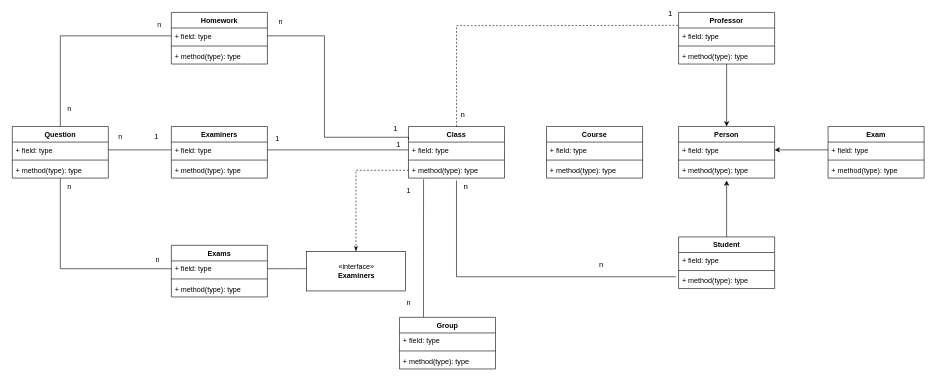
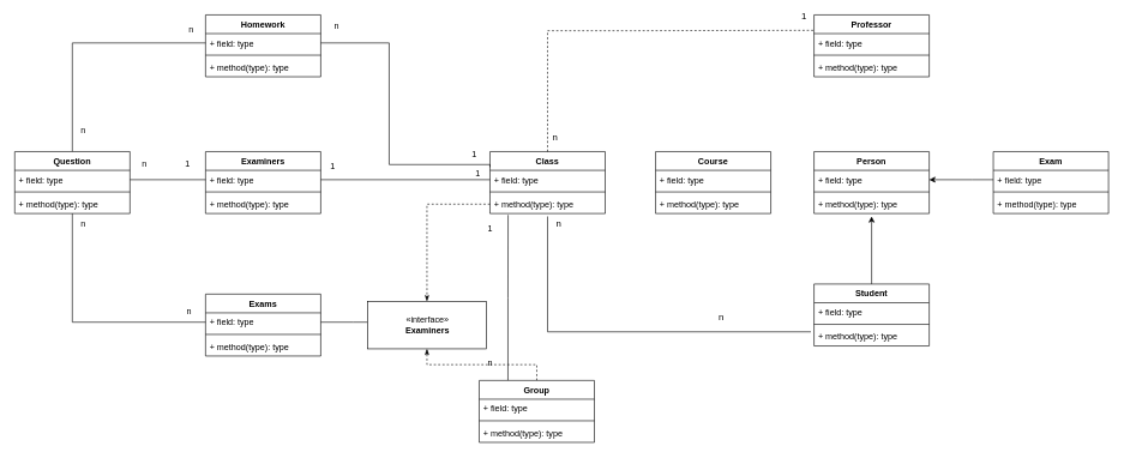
  <mxCell id="0" />
  <mxCell id="1" parent="0" />
  <mxCell id="2" value="Person" style="swimlane;fontStyle=1;align=center;verticalAlign=top;childLayout=stackLayout;horizontal=1;startSize=26;horizontalStack=0;resizeParent=1;resizeParentMax=0;resizeLast=0;collapsible=1;marginBottom=0;" parent="1" vertex="1"><mxGeometry x="1130" y="210" width="160" height="86" as="geometry" /></mxCell>
  <mxCell id="3" value="+ field: type" style="text;strokeColor=none;fillColor=none;align=left;verticalAlign=top;spacingLeft=4;spacingRight=4;overflow=hidden;rotatable=0;points=[[0,0.5],[1,0.5]];portConstraint=eastwest;" parent="2" vertex="1"><mxGeometry y="26" width="160" height="26" as="geometry" /></mxCell>
  <mxCell id="4" value="" style="line;strokeWidth=1;fillColor=none;align=left;verticalAlign=middle;spacingTop=-1;spacingLeft=3;spacingRight=3;rotatable=0;labelPosition=right;points=[];portConstraint=eastwest;" parent="2" vertex="1"><mxGeometry y="52" width="160" height="8" as="geometry" /></mxCell>
  <mxCell id="5" value="+ method(type): type" style="text;strokeColor=none;fillColor=none;align=left;verticalAlign=top;spacingLeft=4;spacingRight=4;overflow=hidden;rotatable=0;points=[[0,0.5],[1,0.5]];portConstraint=eastwest;" parent="2" vertex="1"><mxGeometry y="60" width="160" height="26" as="geometry" /></mxCell>
- <mxCell id="6" style="edgeStyle=orthogonalEdgeStyle;rounded=0;orthogonalLoop=1;jettySize=auto;html=1;entryX=0.5;entryY=0;entryDx=0;entryDy=0;" parent="1" source="7" target="2" edge="1"><mxGeometry relative="1" as="geometry" /></mxCell>
  <mxCell id="7" value="Professor" style="swimlane;fontStyle=1;align=center;verticalAlign=top;childLayout=stackLayout;horizontal=1;startSize=26;horizontalStack=0;resizeParent=1;resizeParentMax=0;resizeLast=0;collapsible=1;marginBottom=0;" parent="1" vertex="1"><mxGeometry x="1130" y="20" width="160" height="86" as="geometry" /></mxCell>
  <mxCell id="8" value="+ field: type" style="text;strokeColor=none;fillColor=none;align=left;verticalAlign=top;spacingLeft=4;spacingRight=4;overflow=hidden;rotatable=0;points=[[0,0.5],[1,0.5]];portConstraint=eastwest;" parent="7" vertex="1"><mxGeometry y="26" width="160" height="26" as="geometry" /></mxCell>
  <mxCell id="9" value="" style="line;strokeWidth=1;fillColor=none;align=left;verticalAlign=middle;spacingTop=-1;spacingLeft=3;spacingRight=3;rotatable=0;labelPosition=right;points=[];portConstraint=eastwest;" parent="7" vertex="1"><mxGeometry y="52" width="160" height="8" as="geometry" /></mxCell>
  <mxCell id="10" value="+ method(type): type" style="text;strokeColor=none;fillColor=none;align=left;verticalAlign=top;spacingLeft=4;spacingRight=4;overflow=hidden;rotatable=0;points=[[0,0.5],[1,0.5]];portConstraint=eastwest;" parent="7" vertex="1"><mxGeometry y="60" width="160" height="26" as="geometry" /></mxCell>
  <mxCell id="11" style="edgeStyle=orthogonalEdgeStyle;rounded=0;orthogonalLoop=1;jettySize=auto;html=1;" parent="1" source="12" edge="1"><mxGeometry relative="1" as="geometry"><mxPoint x="1210" y="300" as="targetPoint" /></mxGeometry></mxCell>
  <mxCell id="12" value="Student" style="swimlane;fontStyle=1;align=center;verticalAlign=top;childLayout=stackLayout;horizontal=1;startSize=26;horizontalStack=0;resizeParent=1;resizeParentMax=0;resizeLast=0;collapsible=1;marginBottom=0;" parent="1" vertex="1"><mxGeometry x="1130" y="394" width="160" height="86" as="geometry" /></mxCell>
  <mxCell id="13" value="+ field: type" style="text;strokeColor=none;fillColor=none;align=left;verticalAlign=top;spacingLeft=4;spacingRight=4;overflow=hidden;rotatable=0;points=[[0,0.5],[1,0.5]];portConstraint=eastwest;" parent="12" vertex="1"><mxGeometry y="26" width="160" height="26" as="geometry" /></mxCell>
  <mxCell id="14" value="" style="line;strokeWidth=1;fillColor=none;align=left;verticalAlign=middle;spacingTop=-1;spacingLeft=3;spacingRight=3;rotatable=0;labelPosition=right;points=[];portConstraint=eastwest;" parent="12" vertex="1"><mxGeometry y="52" width="160" height="8" as="geometry" /></mxCell>
  <mxCell id="15" value="+ method(type): type" style="text;strokeColor=none;fillColor=none;align=left;verticalAlign=top;spacingLeft=4;spacingRight=4;overflow=hidden;rotatable=0;points=[[0,0.5],[1,0.5]];portConstraint=eastwest;" parent="12" vertex="1"><mxGeometry y="60" width="160" height="26" as="geometry" /></mxCell>
  <mxCell id="16" value="Class" style="swimlane;fontStyle=1;align=center;verticalAlign=top;childLayout=stackLayout;horizontal=1;startSize=26;horizontalStack=0;resizeParent=1;resizeParentMax=0;resizeLast=0;collapsible=1;marginBottom=0;" parent="1" vertex="1"><mxGeometry x="680" y="210" width="160" height="86" as="geometry" /></mxCell>
  <mxCell id="17" value="+ field: type" style="text;strokeColor=none;fillColor=none;align=left;verticalAlign=top;spacingLeft=4;spacingRight=4;overflow=hidden;rotatable=0;points=[[0,0.5],[1,0.5]];portConstraint=eastwest;" parent="16" vertex="1"><mxGeometry y="26" width="160" height="26" as="geometry" /></mxCell>
  <mxCell id="18" value="" style="line;strokeWidth=1;fillColor=none;align=left;verticalAlign=middle;spacingTop=-1;spacingLeft=3;spacingRight=3;rotatable=0;labelPosition=right;points=[];portConstraint=eastwest;" parent="16" vertex="1"><mxGeometry y="52" width="160" height="8" as="geometry" /></mxCell>
  <mxCell id="19" value="+ method(type): type" style="text;strokeColor=none;fillColor=none;align=left;verticalAlign=top;spacingLeft=4;spacingRight=4;overflow=hidden;rotatable=0;points=[[0,0.5],[1,0.5]];portConstraint=eastwest;" parent="16" vertex="1"><mxGeometry y="60" width="160" height="26" as="geometry" /></mxCell>
  <mxCell id="20" value="" style="endArrow=none;html=1;edgeStyle=orthogonalEdgeStyle;rounded=0;entryX=0;entryY=0.25;entryDx=0;entryDy=0;exitX=0.5;exitY=0;exitDx=0;exitDy=0;dashed=1;" parent="1" source="16" target="7" edge="1"><mxGeometry relative="1" as="geometry"><mxPoint x="875" y="62.5" as="sourcePoint" /><mxPoint x="1035" y="62.5" as="targetPoint" /><Array as="points"><mxPoint x="875" y="42" /><mxPoint x="1003" y="42" /></Array></mxGeometry></mxCell>
  <mxCell id="21" value="&lt;font style=&quot;font-size: 13px;&quot;&gt;n&lt;/font&gt;" style="edgeLabel;resizable=0;html=1;align=left;verticalAlign=bottom;" parent="20" connectable="0" vertex="1"><mxGeometry x="-1" relative="1" as="geometry"><mxPoint x="5" y="-10" as="offset" /></mxGeometry></mxCell>
  <mxCell id="22" value="&lt;font style=&quot;font-size: 13px;&quot;&gt;1&lt;/font&gt;" style="edgeLabel;resizable=0;html=1;align=right;verticalAlign=bottom;" parent="20" connectable="0" vertex="1"><mxGeometry x="1" relative="1" as="geometry"><mxPoint x="-10" y="-11" as="offset" /></mxGeometry></mxCell>
  <mxCell id="23" value="" style="endArrow=none;html=1;edgeStyle=orthogonalEdgeStyle;rounded=0;fontSize=13;entryX=-0.027;entryY=0.246;entryDx=0;entryDy=0;entryPerimeter=0;" parent="1" target="15" edge="1"><mxGeometry relative="1" as="geometry"><mxPoint x="760" y="300" as="sourcePoint" /><mxPoint x="1060" y="460" as="targetPoint" /><Array as="points"><mxPoint x="760" y="300" /><mxPoint x="760" y="460" /></Array></mxGeometry></mxCell>
  <mxCell id="24" value="n" style="edgeLabel;resizable=0;html=1;align=left;verticalAlign=bottom;fontSize=13;" parent="23" connectable="0" vertex="1"><mxGeometry x="-1" relative="1" as="geometry"><mxPoint x="10" y="20" as="offset" /></mxGeometry></mxCell>
  <mxCell id="25" value="n" style="edgeLabel;resizable=0;html=1;align=right;verticalAlign=bottom;fontSize=13;" parent="23" connectable="0" vertex="1"><mxGeometry x="1" relative="1" as="geometry"><mxPoint x="-121" y="-10" as="offset" /></mxGeometry></mxCell>
  <mxCell id="26" value="Exams" style="swimlane;fontStyle=1;align=center;verticalAlign=top;childLayout=stackLayout;horizontal=1;startSize=26;horizontalStack=0;resizeParent=1;resizeParentMax=0;resizeLast=0;collapsible=1;marginBottom=0;fontSize=12;" parent="1" vertex="1"><mxGeometry x="285" y="408" width="160" height="86" as="geometry" /></mxCell>
  <mxCell id="27" value="+ field: type" style="text;strokeColor=none;fillColor=none;align=left;verticalAlign=top;spacingLeft=4;spacingRight=4;overflow=hidden;rotatable=0;points=[[0,0.5],[1,0.5]];portConstraint=eastwest;fontSize=12;" parent="26" vertex="1"><mxGeometry y="26" width="160" height="26" as="geometry" /></mxCell>
  <mxCell id="28" value="" style="line;strokeWidth=1;fillColor=none;align=left;verticalAlign=middle;spacingTop=-1;spacingLeft=3;spacingRight=3;rotatable=0;labelPosition=right;points=[];portConstraint=eastwest;fontSize=17;" parent="26" vertex="1"><mxGeometry y="52" width="160" height="8" as="geometry" /></mxCell>
  <mxCell id="29" value="+ method(type): type" style="text;strokeColor=none;fillColor=none;align=left;verticalAlign=top;spacingLeft=4;spacingRight=4;overflow=hidden;rotatable=0;points=[[0,0.5],[1,0.5]];portConstraint=eastwest;fontSize=12;" parent="26" vertex="1"><mxGeometry y="60" width="160" height="26" as="geometry" /></mxCell>
  <mxCell id="30" value="Homework" style="swimlane;fontStyle=1;align=center;verticalAlign=top;childLayout=stackLayout;horizontal=1;startSize=26;horizontalStack=0;resizeParent=1;resizeParentMax=0;resizeLast=0;collapsible=1;marginBottom=0;fontSize=12;" parent="1" vertex="1"><mxGeometry x="285" y="20" width="160" height="86" as="geometry" /></mxCell>
  <mxCell id="31" value="+ field: type" style="text;strokeColor=none;fillColor=none;align=left;verticalAlign=top;spacingLeft=4;spacingRight=4;overflow=hidden;rotatable=0;points=[[0,0.5],[1,0.5]];portConstraint=eastwest;fontSize=12;" parent="30" vertex="1"><mxGeometry y="26" width="160" height="26" as="geometry" /></mxCell>
  <mxCell id="32" value="" style="line;strokeWidth=1;fillColor=none;align=left;verticalAlign=middle;spacingTop=-1;spacingLeft=3;spacingRight=3;rotatable=0;labelPosition=right;points=[];portConstraint=eastwest;fontSize=17;" parent="30" vertex="1"><mxGeometry y="52" width="160" height="8" as="geometry" /></mxCell>
  <mxCell id="33" value="+ method(type): type" style="text;strokeColor=none;fillColor=none;align=left;verticalAlign=top;spacingLeft=4;spacingRight=4;overflow=hidden;rotatable=0;points=[[0,0.5],[1,0.5]];portConstraint=eastwest;fontSize=12;" parent="30" vertex="1"><mxGeometry y="60" width="160" height="26" as="geometry" /></mxCell>
  <mxCell id="34" value="Examiners" style="swimlane;fontStyle=1;align=center;verticalAlign=top;childLayout=stackLayout;horizontal=1;startSize=26;horizontalStack=0;resizeParent=1;resizeParentMax=0;resizeLast=0;collapsible=1;marginBottom=0;fontSize=12;" parent="1" vertex="1"><mxGeometry x="285" y="210" width="160" height="86" as="geometry" /></mxCell>
  <mxCell id="35" value="+ field: type" style="text;strokeColor=none;fillColor=none;align=left;verticalAlign=top;spacingLeft=4;spacingRight=4;overflow=hidden;rotatable=0;points=[[0,0.5],[1,0.5]];portConstraint=eastwest;fontSize=12;" parent="34" vertex="1"><mxGeometry y="26" width="160" height="26" as="geometry" /></mxCell>
  <mxCell id="36" value="" style="line;strokeWidth=1;fillColor=none;align=left;verticalAlign=middle;spacingTop=-1;spacingLeft=3;spacingRight=3;rotatable=0;labelPosition=right;points=[];portConstraint=eastwest;fontSize=12;" parent="34" vertex="1"><mxGeometry y="52" width="160" height="8" as="geometry" /></mxCell>
  <mxCell id="37" value="+ method(type): type" style="text;strokeColor=none;fillColor=none;align=left;verticalAlign=top;spacingLeft=4;spacingRight=4;overflow=hidden;rotatable=0;points=[[0,0.5],[1,0.5]];portConstraint=eastwest;fontSize=12;" parent="34" vertex="1"><mxGeometry y="60" width="160" height="26" as="geometry" /></mxCell>
  <mxCell id="38" value="" style="endArrow=none;html=1;edgeStyle=orthogonalEdgeStyle;rounded=0;fontSize=12;exitX=1;exitY=0.5;exitDx=0;exitDy=0;entryX=0;entryY=0.5;entryDx=0;entryDy=0;" parent="1" source="35" target="17" edge="1"><mxGeometry relative="1" as="geometry"><mxPoint x="475" y="252.5" as="sourcePoint" /><mxPoint x="635" y="252.5" as="targetPoint" /></mxGeometry></mxCell>
  <mxCell id="39" value="&amp;nbsp; 1" style="edgeLabel;resizable=0;html=1;align=left;verticalAlign=bottom;fontSize=12;" parent="38" connectable="0" vertex="1"><mxGeometry x="-1" relative="1" as="geometry"><mxPoint x="5" y="-11" as="offset" /></mxGeometry></mxCell>
  <mxCell id="40" value="1&amp;nbsp;" style="edgeLabel;resizable=0;html=1;align=right;verticalAlign=bottom;fontSize=12;" parent="38" connectable="0" vertex="1"><mxGeometry x="1" relative="1" as="geometry"><mxPoint x="-10" as="offset" /></mxGeometry></mxCell>
  <mxCell id="41" style="edgeStyle=orthogonalEdgeStyle;rounded=0;orthogonalLoop=1;jettySize=auto;html=1;entryX=1;entryY=0.5;entryDx=0;entryDy=0;" parent="1" source="42" target="3" edge="1"><mxGeometry relative="1" as="geometry"><Array as="points"><mxPoint x="1350" y="249" /><mxPoint x="1350" y="249" /></Array></mxGeometry></mxCell>
  <mxCell id="42" value="Exam" style="swimlane;fontStyle=1;align=center;verticalAlign=top;childLayout=stackLayout;horizontal=1;startSize=26;horizontalStack=0;resizeParent=1;resizeParentMax=0;resizeLast=0;collapsible=1;marginBottom=0;" parent="1" vertex="1"><mxGeometry x="1379" y="210" width="160" height="86" as="geometry" /></mxCell>
  <mxCell id="43" value="+ field: type" style="text;strokeColor=none;fillColor=none;align=left;verticalAlign=top;spacingLeft=4;spacingRight=4;overflow=hidden;rotatable=0;points=[[0,0.5],[1,0.5]];portConstraint=eastwest;" parent="42" vertex="1"><mxGeometry y="26" width="160" height="26" as="geometry" /></mxCell>
  <mxCell id="44" value="" style="line;strokeWidth=1;fillColor=none;align=left;verticalAlign=middle;spacingTop=-1;spacingLeft=3;spacingRight=3;rotatable=0;labelPosition=right;points=[];portConstraint=eastwest;" parent="42" vertex="1"><mxGeometry y="52" width="160" height="8" as="geometry" /></mxCell>
  <mxCell id="45" value="+ method(type): type" style="text;strokeColor=none;fillColor=none;align=left;verticalAlign=top;spacingLeft=4;spacingRight=4;overflow=hidden;rotatable=0;points=[[0,0.5],[1,0.5]];portConstraint=eastwest;" parent="42" vertex="1"><mxGeometry y="60" width="160" height="26" as="geometry" /></mxCell>
  <mxCell id="46" value="Course" style="swimlane;fontStyle=1;align=center;verticalAlign=top;childLayout=stackLayout;horizontal=1;startSize=26;horizontalStack=0;resizeParent=1;resizeParentMax=0;resizeLast=0;collapsible=1;marginBottom=0;" parent="1" vertex="1"><mxGeometry x="910" y="210" width="160" height="86" as="geometry" /></mxCell>
  <mxCell id="47" value="+ field: type" style="text;strokeColor=none;fillColor=none;align=left;verticalAlign=top;spacingLeft=4;spacingRight=4;overflow=hidden;rotatable=0;points=[[0,0.5],[1,0.5]];portConstraint=eastwest;" parent="46" vertex="1"><mxGeometry y="26" width="160" height="26" as="geometry" /></mxCell>
  <mxCell id="48" value="" style="line;strokeWidth=1;fillColor=none;align=left;verticalAlign=middle;spacingTop=-1;spacingLeft=3;spacingRight=3;rotatable=0;labelPosition=right;points=[];portConstraint=eastwest;" parent="46" vertex="1"><mxGeometry y="52" width="160" height="8" as="geometry" /></mxCell>
  <mxCell id="49" value="+ method(type): type" style="text;strokeColor=none;fillColor=none;align=left;verticalAlign=top;spacingLeft=4;spacingRight=4;overflow=hidden;rotatable=0;points=[[0,0.5],[1,0.5]];portConstraint=eastwest;" parent="46" vertex="1"><mxGeometry y="60" width="160" height="26" as="geometry" /></mxCell>
  <mxCell id="50" style="edgeStyle=orthogonalEdgeStyle;rounded=0;orthogonalLoop=1;jettySize=auto;html=1;exitX=0.5;exitY=0;exitDx=0;exitDy=0;entryX=0;entryY=0.5;entryDx=0;entryDy=0;endArrow=none;endFill=0;" parent="1" source="52" target="31" edge="1"><mxGeometry relative="1" as="geometry" /></mxCell>
  <mxCell id="51" style="edgeStyle=orthogonalEdgeStyle;rounded=0;orthogonalLoop=1;jettySize=auto;html=1;endArrow=none;endFill=0;" parent="1" source="52" target="27" edge="1"><mxGeometry relative="1" as="geometry" /></mxCell>
  <mxCell id="52" value="Question" style="swimlane;fontStyle=1;align=center;verticalAlign=top;childLayout=stackLayout;horizontal=1;startSize=26;horizontalStack=0;resizeParent=1;resizeParentMax=0;resizeLast=0;collapsible=1;marginBottom=0;" parent="1" vertex="1"><mxGeometry x="20" y="210" width="160" height="86" as="geometry" /></mxCell>
  <mxCell id="53" value="+ field: type" style="text;strokeColor=none;fillColor=none;align=left;verticalAlign=top;spacingLeft=4;spacingRight=4;overflow=hidden;rotatable=0;points=[[0,0.5],[1,0.5]];portConstraint=eastwest;" parent="52" vertex="1"><mxGeometry y="26" width="160" height="26" as="geometry" /></mxCell>
  <mxCell id="54" value="" style="line;strokeWidth=1;fillColor=none;align=left;verticalAlign=middle;spacingTop=-1;spacingLeft=3;spacingRight=3;rotatable=0;labelPosition=right;points=[];portConstraint=eastwest;" parent="52" vertex="1"><mxGeometry y="52" width="160" height="8" as="geometry" /></mxCell>
  <mxCell id="55" value="+ method(type): type" style="text;strokeColor=none;fillColor=none;align=left;verticalAlign=top;spacingLeft=4;spacingRight=4;overflow=hidden;rotatable=0;points=[[0,0.5],[1,0.5]];portConstraint=eastwest;" parent="52" vertex="1"><mxGeometry y="60" width="160" height="26" as="geometry" /></mxCell>
  <mxCell id="56" style="edgeStyle=orthogonalEdgeStyle;rounded=0;orthogonalLoop=1;jettySize=auto;html=1;exitX=1;exitY=0.5;exitDx=0;exitDy=0;entryX=0;entryY=0.5;entryDx=0;entryDy=0;endArrow=none;endFill=0;" parent="1" source="53" target="35" edge="1"><mxGeometry relative="1" as="geometry" /></mxCell>
  <mxCell id="57" value="&amp;nbsp; &amp;nbsp;n" style="edgeLabel;resizable=0;html=1;align=left;verticalAlign=bottom;fontSize=12;" parent="1" connectable="0" vertex="1"><mxGeometry x="260" y="426" as="geometry"><mxPoint x="-13" y="14" as="offset" /></mxGeometry></mxCell>
  <mxCell id="58" value="&amp;nbsp; &amp;nbsp;n" style="edgeLabel;resizable=0;html=1;align=left;verticalAlign=bottom;fontSize=12;" parent="1" connectable="0" vertex="1"><mxGeometry x="250" y="48" as="geometry" /></mxCell>
  <mxCell id="59" value="&amp;nbsp; &amp;nbsp;n" style="edgeLabel;resizable=0;html=1;align=left;verticalAlign=bottom;fontSize=12;" parent="1" connectable="0" vertex="1"><mxGeometry x="100" y="188" as="geometry" /></mxCell>
  <mxCell id="60" value="&amp;nbsp; &amp;nbsp;n" style="edgeLabel;resizable=0;html=1;align=left;verticalAlign=bottom;fontSize=12;" parent="1" connectable="0" vertex="1"><mxGeometry x="100" y="318" as="geometry" /></mxCell>
  <mxCell id="61" value="1" style="text;html=1;resizable=0;autosize=1;align=center;verticalAlign=middle;points=[];fillColor=none;strokeColor=none;rounded=0;" parent="1" vertex="1"><mxGeometry x="250" y="218" width="20" height="20" as="geometry" /></mxCell>
  <mxCell id="62" value="n" style="text;html=1;resizable=0;autosize=1;align=center;verticalAlign=middle;points=[];fillColor=none;strokeColor=none;rounded=0;" parent="1" vertex="1"><mxGeometry x="190" y="218" width="20" height="20" as="geometry" /></mxCell>
  <mxCell id="63" style="edgeStyle=orthogonalEdgeStyle;rounded=0;orthogonalLoop=1;jettySize=auto;html=1;exitX=0.25;exitY=0;exitDx=0;exitDy=0;endArrow=none;endFill=0;" edge="1" parent="1" source="65"><mxGeometry relative="1" as="geometry"><mxPoint x="705.143" y="298" as="targetPoint" /></mxGeometry></mxCell>
+ <mxCell id="64" style="edgeStyle=orthogonalEdgeStyle;rounded=0;orthogonalLoop=1;jettySize=auto;html=1;entryX=0.5;entryY=1;entryDx=0;entryDy=0;endArrow=classicThin;endFill=1;dashed=1;" edge="1" parent="1" source="65" target="73"><mxGeometry relative="1" as="geometry" /></mxCell>
  <mxCell id="65" value="Group" style="swimlane;fontStyle=1;align=center;verticalAlign=top;childLayout=stackLayout;horizontal=1;startSize=26;horizontalStack=0;resizeParent=1;resizeParentMax=0;resizeLast=0;collapsible=1;marginBottom=0;" vertex="1" parent="1"><mxGeometry x="665" y="528" width="160" height="86" as="geometry" /></mxCell>
  <mxCell id="66" value="+ field: type" style="text;strokeColor=none;fillColor=none;align=left;verticalAlign=top;spacingLeft=4;spacingRight=4;overflow=hidden;rotatable=0;points=[[0,0.5],[1,0.5]];portConstraint=eastwest;" vertex="1" parent="65"><mxGeometry y="26" width="160" height="26" as="geometry" /></mxCell>
  <mxCell id="67" value="" style="line;strokeWidth=1;fillColor=none;align=left;verticalAlign=middle;spacingTop=-1;spacingLeft=3;spacingRight=3;rotatable=0;labelPosition=right;points=[];portConstraint=eastwest;" vertex="1" parent="65"><mxGeometry y="52" width="160" height="8" as="geometry" /></mxCell>
  <mxCell id="68" value="+ method(type): type" style="text;strokeColor=none;fillColor=none;align=left;verticalAlign=top;spacingLeft=4;spacingRight=4;overflow=hidden;rotatable=0;points=[[0,0.5],[1,0.5]];portConstraint=eastwest;" vertex="1" parent="65"><mxGeometry y="60" width="160" height="26" as="geometry" /></mxCell>
  <mxCell id="69" style="edgeStyle=orthogonalEdgeStyle;rounded=0;orthogonalLoop=1;jettySize=auto;html=1;exitX=1;exitY=0.5;exitDx=0;exitDy=0;entryX=0;entryY=0.25;entryDx=0;entryDy=0;endArrow=none;endFill=0;" edge="1" parent="1" source="31" target="16"><mxGeometry relative="1" as="geometry"><Array as="points"><mxPoint x="540" y="59" /><mxPoint x="540" y="228" /><mxPoint x="680" y="228" /></Array></mxGeometry></mxCell>
  <mxCell id="70" value="1&amp;nbsp;" style="edgeLabel;resizable=0;html=1;align=right;verticalAlign=bottom;fontSize=12;" connectable="0" vertex="1" parent="1"><mxGeometry x="680" y="258" as="geometry"><mxPoint x="-15" y="-36" as="offset" /></mxGeometry></mxCell>
  <mxCell id="71" value="&amp;nbsp; &amp;nbsp;n" style="edgeLabel;resizable=0;html=1;align=left;verticalAlign=bottom;fontSize=12;" connectable="0" vertex="1" parent="1"><mxGeometry x="440" y="418" as="geometry"><mxPoint x="12" y="-374" as="offset" /></mxGeometry></mxCell>
  <mxCell id="72" style="edgeStyle=orthogonalEdgeStyle;rounded=0;orthogonalLoop=1;jettySize=auto;html=1;entryX=1;entryY=0.5;entryDx=0;entryDy=0;endArrow=none;endFill=0;" edge="1" parent="1" source="73" target="27"><mxGeometry relative="1" as="geometry"><Array as="points"><mxPoint x="490" y="447" /><mxPoint x="490" y="447" /></Array></mxGeometry></mxCell>
  <mxCell id="73" value="«interface»&lt;br&gt;&lt;b&gt;Examiners&lt;/b&gt;" style="html=1;rounded=0;glass=0;shadow=0;sketch=0;" vertex="1" parent="1"><mxGeometry x="510" y="418" width="165" height="66" as="geometry" /></mxCell>
  <mxCell id="74" style="edgeStyle=orthogonalEdgeStyle;rounded=0;orthogonalLoop=1;jettySize=auto;html=1;exitX=0;exitY=0.5;exitDx=0;exitDy=0;entryX=0.5;entryY=0;entryDx=0;entryDy=0;endArrow=classicThin;endFill=1;dashed=1;" edge="1" parent="1" source="19" target="73"><mxGeometry relative="1" as="geometry" /></mxCell>
  <mxCell id="75" value="1" style="text;html=1;resizable=0;autosize=1;align=center;verticalAlign=middle;points=[];fillColor=none;strokeColor=none;rounded=0;shadow=0;glass=0;sketch=0;" vertex="1" parent="1"><mxGeometry x="670" y="308" width="20" height="20" as="geometry" /></mxCell>
  <mxCell id="76" value="n" style="text;html=1;resizable=0;autosize=1;align=center;verticalAlign=middle;points=[];fillColor=none;strokeColor=none;rounded=0;shadow=0;glass=0;sketch=0;" vertex="1" parent="1"><mxGeometry x="670" y="494" width="20" height="20" as="geometry" /></mxCell>
